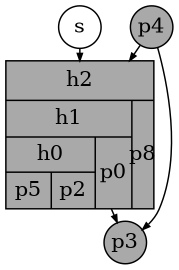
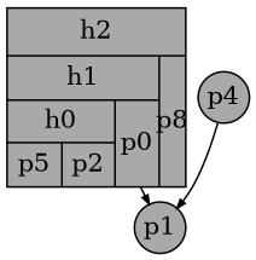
  digraph {
    fontname="DejaVu Serif"
    nodesep=0.1
    ranksep=0.1
    node [fillcolor=darkgray fixedsize=1 fontname="DejaVu Serif" shape=circle style=filled]
    edge [arrowsize=0.5 fontname="DejaVu Serif"]
    n1 [height=1.4 label="{h2|{{h1|{{h0|{p5|p2}}|p0}}|p8}}" shape=record width=1.4]
-   p3 [height=0.4 width=0.4]
-   s [height=0.4 width=0.4 style=""]
+   p3 [height=0.4 width=0.4 label=p1]
    p4 [height=0.4 width=0.4]
    n1 -> p3
-   s -> n1
-   p4 -> n1
    p4 -> p3
  }
